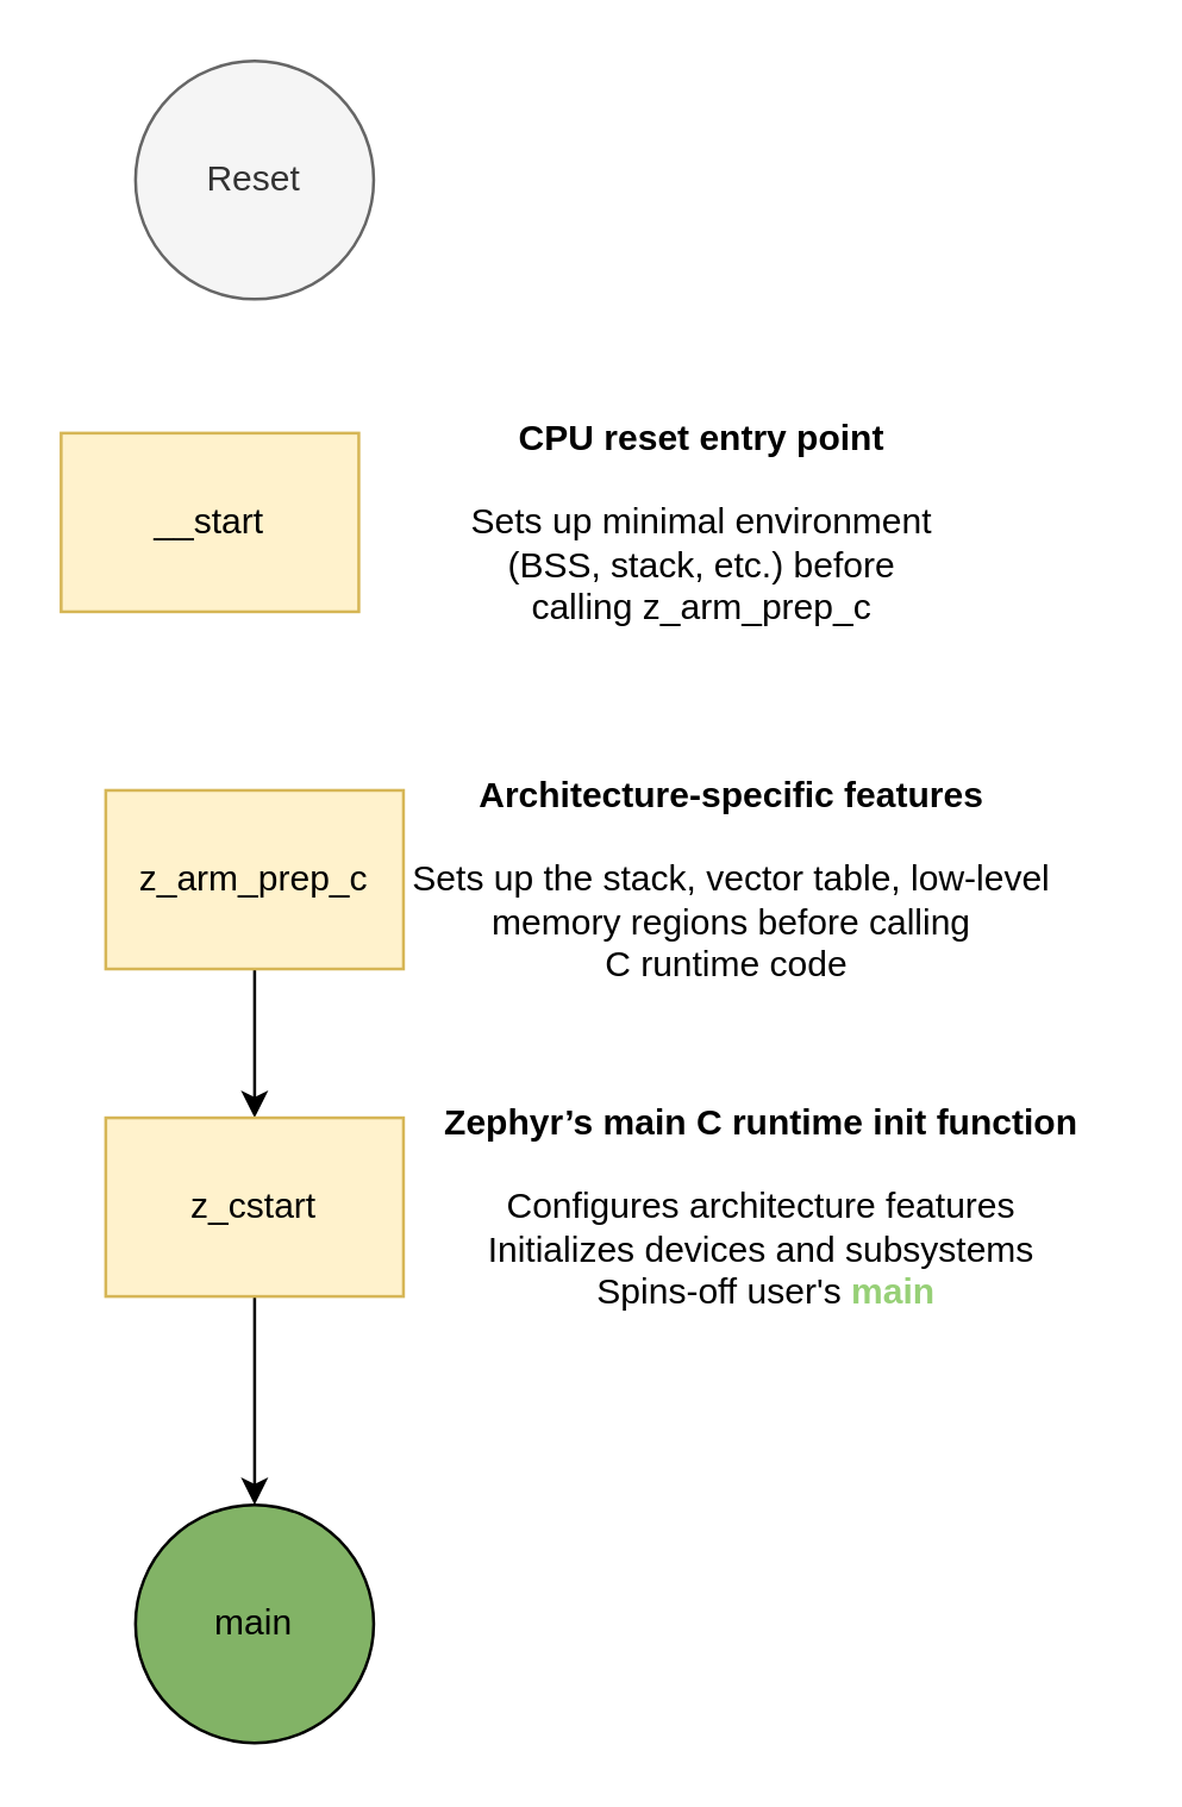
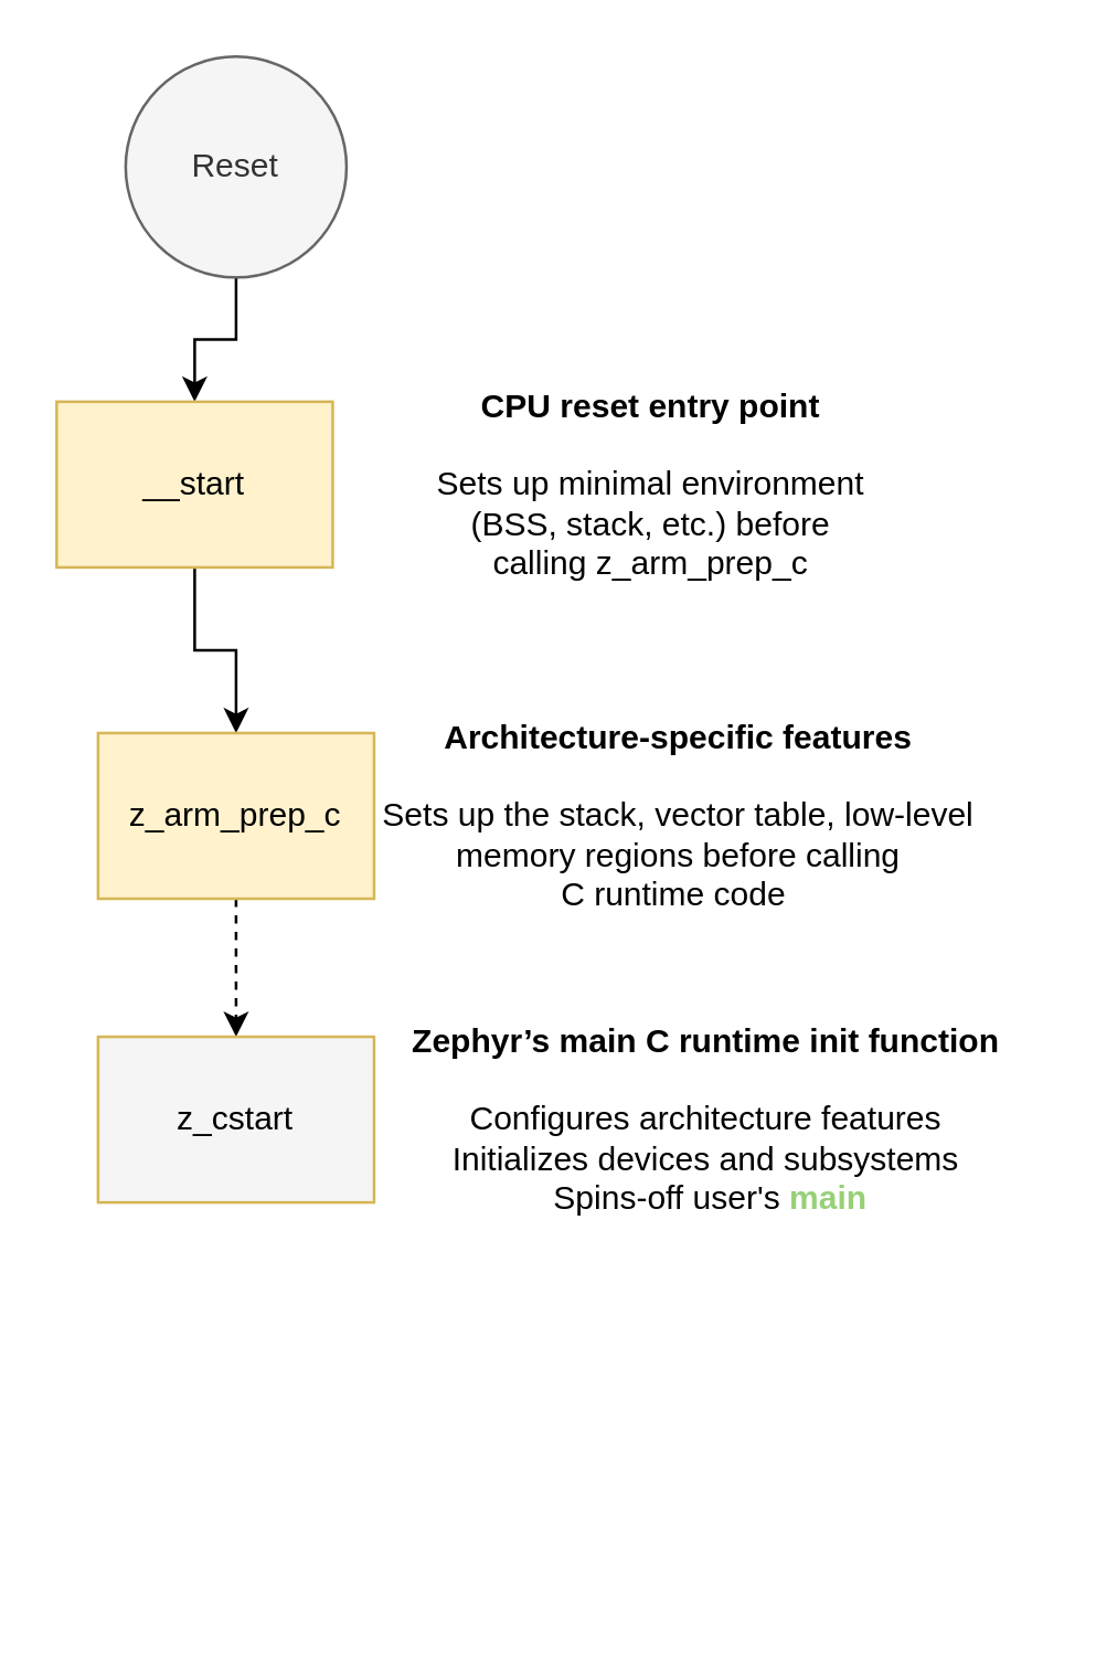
  <mxCell id="0" />
  <mxCell id="1" parent="0" />
+ <mxCell id="2" value="" style="edgeStyle=orthogonalEdgeStyle;rounded=0;orthogonalLoop=1;jettySize=auto;html=1;" edge="1" parent="1" source="3" target="5"><mxGeometry relative="1" as="geometry" /></mxCell>
  <mxCell id="3" value="Reset" style="ellipse;whiteSpace=wrap;html=1;fillColor=#f5f5f5;fontColor=#333333;strokeColor=#666666;" vertex="1" parent="1"><mxGeometry x="45" y="20" width="80" height="80" as="geometry" /></mxCell>
+ <mxCell id="4" value="" style="edgeStyle=orthogonalEdgeStyle;rounded=0;orthogonalLoop=1;jettySize=auto;html=1;" edge="1" parent="1" source="5" target="7"><mxGeometry relative="1" as="geometry" /></mxCell>
  <mxCell id="5" value="__start" style="whiteSpace=wrap;html=1;fillColor=#fff2cc;strokeColor=#d6b656;" vertex="1" parent="1"><mxGeometry x="20" y="145" width="100" height="60" as="geometry" /></mxCell>
- <mxCell id="6" value="" style="edgeStyle=orthogonalEdgeStyle;rounded=0;orthogonalLoop=1;jettySize=auto;html=1;" edge="1" parent="1" source="7" target="9"><mxGeometry relative="1" as="geometry" /></mxCell>
+ <mxCell id="6" value="" style="edgeStyle=orthogonalEdgeStyle;rounded=0;orthogonalLoop=1;jettySize=auto;html=1;dashed=1;" edge="1" parent="1" source="7" target="9"><mxGeometry relative="1" as="geometry" /></mxCell>
  <mxCell id="7" value="z_arm_prep_c" style="whiteSpace=wrap;html=1;fillColor=#fff2cc;strokeColor=#d6b656;" vertex="1" parent="1"><mxGeometry x="35" y="265" width="100" height="60" as="geometry" /></mxCell>
- <mxCell id="8" value="" style="edgeStyle=orthogonalEdgeStyle;rounded=0;orthogonalLoop=1;jettySize=auto;html=1;" edge="1" parent="1" source="9" target="13"><mxGeometry relative="1" as="geometry" /></mxCell>
- <mxCell id="9" value="z_cstart" style="whiteSpace=wrap;html=1;fillColor=#fff2cc;strokeColor=#d6b656;" vertex="1" parent="1"><mxGeometry x="35" y="375" width="100" height="60" as="geometry" /></mxCell>
+ <mxCell id="9" value="z_cstart" style="whiteSpace=wrap;html=1;fillColor=#f5f5f5;strokeColor=#d6b656;" vertex="1" parent="1"><mxGeometry x="35" y="375" width="100" height="60" as="geometry" /></mxCell>
  <mxCell id="10" value="&lt;div data--h-bstatus=&quot;0OBSERVED&quot;&gt;&lt;b&gt;CPU reset entry point&lt;/b&gt;&lt;/div&gt;&lt;div data--h-bstatus=&quot;0OBSERVED&quot;&gt;&lt;br data--h-bstatus=&quot;0OBSERVED&quot;&gt;&lt;/div&gt;Sets up minimal environment&lt;br data--h-bstatus=&quot;0OBSERVED&quot;&gt;(BSS, stack, etc.) before&lt;br data--h-bstatus=&quot;0OBSERVED&quot;&gt;calling z_arm_prep_c" style="text;html=1;align=center;verticalAlign=middle;resizable=0;points=[];autosize=1;strokeColor=none;fillColor=none;" vertex="1" parent="1"><mxGeometry x="145" y="130" width="180" height="90" as="geometry" /></mxCell>
  <mxCell id="11" value="&lt;b data--h-bstatus=&quot;0OBSERVED&quot;&gt;Architecture-specific features&lt;/b&gt;&lt;br data--h-bstatus=&quot;0OBSERVED&quot;&gt;&lt;br data--h-bstatus=&quot;0OBSERVED&quot;&gt;Sets up the stack, vector table, low-level&lt;br data--h-bstatus=&quot;0OBSERVED&quot;&gt;memory regions before calling&lt;br data--h-bstatus=&quot;0OBSERVED&quot;&gt;C runtime code&amp;nbsp;" style="text;html=1;align=center;verticalAlign=middle;resizable=0;points=[];autosize=1;strokeColor=none;fillColor=none;" vertex="1" parent="1"><mxGeometry x="125" y="250" width="240" height="90" as="geometry" /></mxCell>
  <mxCell id="12" value="&lt;b data--h-bstatus=&quot;0OBSERVED&quot;&gt;Zephyr’s main C runtime init function&lt;br data--h-bstatus=&quot;0OBSERVED&quot;&gt;&lt;/b&gt;&lt;br data--h-bstatus=&quot;0OBSERVED&quot;&gt;Configures architecture features&lt;br data--h-bstatus=&quot;0OBSERVED&quot;&gt;Initializes devices and subsystems&lt;br data--h-bstatus=&quot;0OBSERVED&quot;&gt;&amp;nbsp;Spins-off user's &lt;span data--h-bstatus=&quot;0OBSERVED&quot; style=&quot;color: rgb(130, 179, 102);&quot;&gt;&lt;span style=&quot;color: rgb(151, 208, 119);&quot; data--h-bstatus=&quot;0OBSERVED&quot;&gt;&lt;b&gt;main&lt;/b&gt;&lt;/span&gt;&lt;/span&gt;" style="text;html=1;align=center;verticalAlign=middle;resizable=0;points=[];autosize=1;strokeColor=none;fillColor=none;" vertex="1" parent="1"><mxGeometry x="135" y="360" width="240" height="90" as="geometry" /></mxCell>
- <mxCell id="13" value="main" style="ellipse;whiteSpace=wrap;html=1;fillColor=#82B366;strokeColor=#000000;" vertex="1" parent="1"><mxGeometry x="45" y="505" width="80" height="80" as="geometry" /></mxCell>
